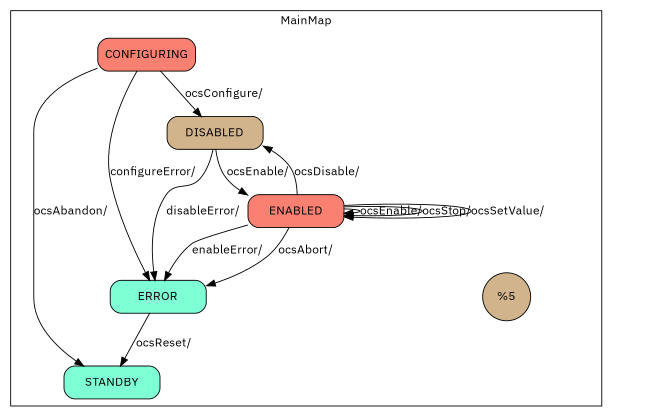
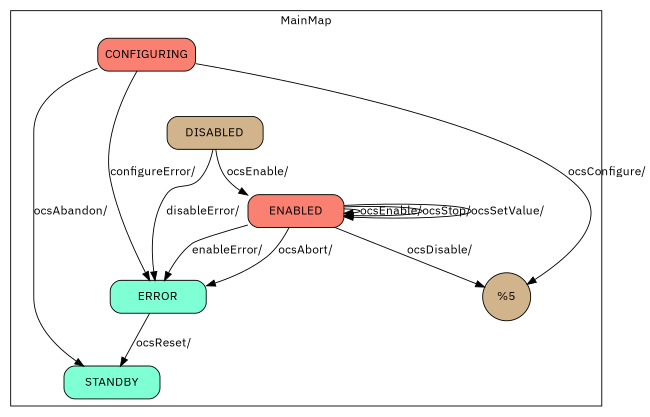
  digraph {
    fontname="IBM Plex Sans"
    node [fillcolor=aquamarine fontname="IBM Plex Sans" shape=Mrecord style=filled]
    edge [fontname="IBM Plex Sans"]
    n1 [label="{STANDBY}" width=1.5]
    n2 [fillcolor=salmon label="{CONFIGURING}" width=1.5]
    n3 [fillcolor=tan label="{DISABLED}" width=1.5]
    n4 [label="{ERROR}" width=1.5]
    n5 [fillcolor=salmon label="{ENABLED}" width=1.5]
    "%5" [fillcolor=tan shape=circle width=0.25]
    subgraph cluster_1 {
      label=MainMap
      n1
      n2
      n3
      n4
      n5
      "%5"
    }
    n2 -> n1 [label="ocsAbandon/\l"]
-   n2 -> n3 [label="ocsConfigure/\l"]
+   n2 -> "%5" [label="ocsConfigure/\l"]
    n2 -> n4 [label="configureError/\l"]
    n3 -> n4 [label="disableError/\l"]
    n3 -> n5 [label="ocsEnable/\l"]
    n4 -> n1 [label="ocsReset/\l"]
-   n5 -> n3 [label="ocsDisable/\l"]
+   n5 -> "%5" [label="ocsDisable/\l"]
    n5 -> n4 [label="ocsAbort/\l"]
    n5 -> n4 [label="enableError/\l"]
    n5 -> n5 [label="ocsEnable/\l"]
    n5 -> n5 [label="ocsStop/\l"]
    n5 -> n5 [label="ocsSetValue/\l"]
  }
